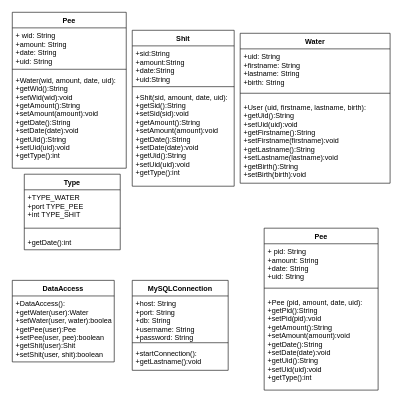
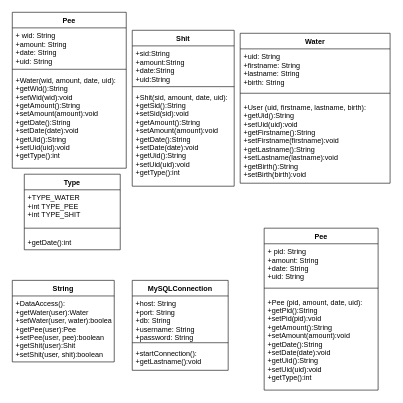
  <mxCell id="0" />
  <mxCell id="1" parent="0" />
  <mxCell id="2" value="Pee" style="swimlane;fontStyle=1;align=center;verticalAlign=top;childLayout=stackLayout;horizontal=1;startSize=26;horizontalStack=0;resizeParent=1;resizeParentMax=0;resizeLast=0;collapsible=1;marginBottom=0;" vertex="1" parent="1"><mxGeometry x="440" y="380" width="190" height="270" as="geometry"><mxRectangle x="90" y="100" width="50" height="26" as="alternateBounds" /></mxGeometry></mxCell>
  <mxCell id="3" value="+ pid: String&#10;+amount: String&#10;+date: String&#10;+uid: String&#10;&#10;&#10;" style="text;strokeColor=none;fillColor=none;align=left;verticalAlign=top;spacingLeft=4;spacingRight=4;overflow=hidden;rotatable=0;points=[[0,0.5],[1,0.5]];portConstraint=eastwest;" vertex="1" parent="2"><mxGeometry y="26" width="190" height="64" as="geometry" /></mxCell>
  <mxCell id="4" value="" style="line;strokeWidth=1;fillColor=none;align=left;verticalAlign=middle;spacingTop=-1;spacingLeft=3;spacingRight=3;rotatable=0;labelPosition=right;points=[];portConstraint=eastwest;" vertex="1" parent="2"><mxGeometry y="90" width="190" height="20" as="geometry" /></mxCell>
  <mxCell id="5" value="+Pee (pid, amount, date, uid):&#10;+getPid():String&#10;+setPid(pid):void&#10;+getAmount():String&#10;+setAmount(amount):void&#10;+getDate():String&#10;+setDate(date):void&#10;+getUid():String&#10;+setUid(uid):void&#10;+getType():int&#10;&#10;" style="text;strokeColor=none;fillColor=none;align=left;verticalAlign=top;spacingLeft=4;spacingRight=4;overflow=hidden;rotatable=0;points=[[0,0.5],[1,0.5]];portConstraint=eastwest;" vertex="1" parent="2"><mxGeometry y="110" width="190" height="160" as="geometry" /></mxCell>
  <mxCell id="6" value="Shit" style="swimlane;fontStyle=1;align=center;verticalAlign=top;childLayout=stackLayout;horizontal=1;startSize=26;horizontalStack=0;resizeParent=1;resizeParentMax=0;resizeLast=0;collapsible=1;marginBottom=0;" vertex="1" parent="1"><mxGeometry x="220" y="50" width="170" height="260" as="geometry"><mxRectangle x="370" y="100" width="60" height="26" as="alternateBounds" /></mxGeometry></mxCell>
  <mxCell id="7" value="+sid:String&#10;+amount:String&#10;+date:String&#10;+uid:String" style="text;strokeColor=none;fillColor=none;align=left;verticalAlign=top;spacingLeft=4;spacingRight=4;overflow=hidden;rotatable=0;points=[[0,0.5],[1,0.5]];portConstraint=eastwest;" vertex="1" parent="6"><mxGeometry y="26" width="170" height="64" as="geometry" /></mxCell>
  <mxCell id="8" value="" style="line;strokeWidth=1;fillColor=none;align=left;verticalAlign=middle;spacingTop=-1;spacingLeft=3;spacingRight=3;rotatable=0;labelPosition=right;points=[];portConstraint=eastwest;" vertex="1" parent="6"><mxGeometry y="90" width="170" height="8" as="geometry" /></mxCell>
  <mxCell id="9" value="+Shit(sid, amount, date, uid):&#10;+getSid():String&#10;+setSid(sid):void&#10;+getAmount():String&#10;+setAmount(amount):void&#10;+getDate():String&#10;+setDate(date):void&#10;+getUid():String&#10;+setUid(uid):void&#10;+getType():int&#10;&#10;" style="text;strokeColor=none;fillColor=none;align=left;verticalAlign=top;spacingLeft=4;spacingRight=4;overflow=hidden;rotatable=0;points=[[0,0.5],[1,0.5]];portConstraint=eastwest;" vertex="1" parent="6"><mxGeometry y="98" width="170" height="162" as="geometry" /></mxCell>
  <mxCell id="10" value="Pee" style="swimlane;fontStyle=1;align=center;verticalAlign=top;childLayout=stackLayout;horizontal=1;startSize=26;horizontalStack=0;resizeParent=1;resizeParentMax=0;resizeLast=0;collapsible=1;marginBottom=0;" vertex="1" parent="1"><mxGeometry x="20" y="20" width="190" height="260" as="geometry"><mxRectangle x="150" y="100" width="50" height="26" as="alternateBounds" /></mxGeometry></mxCell>
  <mxCell id="11" value="+ wid: String&#10;+amount: String&#10;+date: String&#10;+uid: String&#10;&#10;&#10;" style="text;strokeColor=none;fillColor=none;align=left;verticalAlign=top;spacingLeft=4;spacingRight=4;overflow=hidden;rotatable=0;points=[[0,0.5],[1,0.5]];portConstraint=eastwest;" vertex="1" parent="10"><mxGeometry y="26" width="190" height="64" as="geometry" /></mxCell>
  <mxCell id="12" value="" style="line;strokeWidth=1;fillColor=none;align=left;verticalAlign=middle;spacingTop=-1;spacingLeft=3;spacingRight=3;rotatable=0;labelPosition=right;points=[];portConstraint=eastwest;" vertex="1" parent="10"><mxGeometry y="90" width="190" height="10" as="geometry" /></mxCell>
  <mxCell id="13" value="+Water(wid, amount, date, uid):&#10;+getWid():String&#10;+setWid(wid):void&#10;+getAmount():String&#10;+setAmount(amount):void&#10;+getDate():String&#10;+setDate(date):void&#10;+getUid():String&#10;+setUid(uid):void&#10;+getType():int&#10;&#10;" style="text;strokeColor=none;fillColor=none;align=left;verticalAlign=top;spacingLeft=4;spacingRight=4;overflow=hidden;rotatable=0;points=[[0,0.5],[1,0.5]];portConstraint=eastwest;" vertex="1" parent="10"><mxGeometry y="100" width="190" height="160" as="geometry" /></mxCell>
  <mxCell id="14" value="Type" style="swimlane;fontStyle=1;align=center;verticalAlign=top;childLayout=stackLayout;horizontal=1;startSize=26;horizontalStack=0;resizeParent=1;resizeParentMax=0;resizeLast=0;collapsible=1;marginBottom=0;" vertex="1" parent="1"><mxGeometry x="40" y="290" width="160" height="126" as="geometry"><mxRectangle x="220" y="100" width="60" height="26" as="alternateBounds" /></mxGeometry></mxCell>
- <mxCell id="15" value="+TYPE_WATER &#10;+port TYPE_PEE&#10;+int TYPE_SHIT" style="text;strokeColor=none;fillColor=none;align=left;verticalAlign=top;spacingLeft=4;spacingRight=4;overflow=hidden;rotatable=0;points=[[0,0.5],[1,0.5]];portConstraint=eastwest;" vertex="1" parent="14"><mxGeometry y="26" width="160" height="54" as="geometry" /></mxCell>
+ <mxCell id="15" value="+TYPE_WATER &#10;+int TYPE_PEE&#10;+int TYPE_SHIT" style="text;strokeColor=none;fillColor=none;align=left;verticalAlign=top;spacingLeft=4;spacingRight=4;overflow=hidden;rotatable=0;points=[[0,0.5],[1,0.5]];portConstraint=eastwest;" vertex="1" parent="14"><mxGeometry y="26" width="160" height="54" as="geometry" /></mxCell>
  <mxCell id="16" value="" style="line;strokeWidth=1;fillColor=none;align=left;verticalAlign=middle;spacingTop=-1;spacingLeft=3;spacingRight=3;rotatable=0;labelPosition=right;points=[];portConstraint=eastwest;" vertex="1" parent="14"><mxGeometry y="80" width="160" height="20" as="geometry" /></mxCell>
  <mxCell id="17" value="+getDate():int" style="text;strokeColor=none;fillColor=none;align=left;verticalAlign=top;spacingLeft=4;spacingRight=4;overflow=hidden;rotatable=0;points=[[0,0.5],[1,0.5]];portConstraint=eastwest;" vertex="1" parent="14"><mxGeometry y="100" width="160" height="26" as="geometry" /></mxCell>
  <mxCell id="18" value="Water" style="swimlane;fontStyle=1;align=center;verticalAlign=top;childLayout=stackLayout;horizontal=1;startSize=26;horizontalStack=0;resizeParent=1;resizeParentMax=0;resizeLast=0;collapsible=1;marginBottom=0;" vertex="1" parent="1"><mxGeometry x="400" y="55" width="250" height="250" as="geometry"><mxRectangle x="290" y="100" width="50" height="26" as="alternateBounds" /></mxGeometry></mxCell>
  <mxCell id="19" value="+uid: String&#10;+firstname: String&#10;+lastname: String &#10;+birth: String" style="text;strokeColor=none;fillColor=none;align=left;verticalAlign=top;spacingLeft=4;spacingRight=4;overflow=hidden;rotatable=0;points=[[0,0.5],[1,0.5]];portConstraint=eastwest;" vertex="1" parent="18"><mxGeometry y="26" width="250" height="64" as="geometry" /></mxCell>
  <mxCell id="20" value="" style="line;strokeWidth=1;fillColor=none;align=left;verticalAlign=middle;spacingTop=-1;spacingLeft=3;spacingRight=3;rotatable=0;labelPosition=right;points=[];portConstraint=eastwest;" vertex="1" parent="18"><mxGeometry y="90" width="250" height="20" as="geometry" /></mxCell>
  <mxCell id="21" value="+User (uid, firstname, lastname, birth):&#10;+getUid():String&#10;+setUid(uid):void&#10;+getFirstname():String&#10;+setFirstname(firstname):void&#10;+getLastname():String&#10;+setLastname(lastname):void&#10;+getBirth():String&#10;+setBirth(birth):void&#10;" style="text;strokeColor=none;fillColor=none;align=left;verticalAlign=top;spacingLeft=4;spacingRight=4;overflow=hidden;rotatable=0;points=[[0,0.5],[1,0.5]];portConstraint=eastwest;" vertex="1" parent="18"><mxGeometry y="110" width="250" height="140" as="geometry" /></mxCell>
- <mxCell id="22" value="DataAccess" style="swimlane;fontStyle=1;align=center;verticalAlign=top;childLayout=stackLayout;horizontal=1;startSize=26;horizontalStack=0;resizeParent=1;resizeParentMax=0;resizeLast=0;collapsible=1;marginBottom=0;" vertex="1" parent="1"><mxGeometry x="20" y="467" width="170" height="136" as="geometry"><mxRectangle x="90" y="170" width="100" height="26" as="alternateBounds" /></mxGeometry></mxCell>
+ <mxCell id="22" value="String" style="swimlane;fontStyle=1;align=center;verticalAlign=top;childLayout=stackLayout;horizontal=1;startSize=26;horizontalStack=0;resizeParent=1;resizeParentMax=0;resizeLast=0;collapsible=1;marginBottom=0;" vertex="1" parent="1"><mxGeometry x="20" y="467" width="170" height="136" as="geometry"><mxRectangle x="90" y="170" width="100" height="26" as="alternateBounds" /></mxGeometry></mxCell>
  <mxCell id="23" value="+DataAccess():&#10;+getWater(user):Water&#10;+setWater(user, water):boolean&#10;+getPee(user):Pee&#10;+setPee(user, pee):boolean&#10;+getShit(user):Shit&#10;+setShit(user, shit):boolean&#10;" style="text;strokeColor=none;fillColor=none;align=left;verticalAlign=top;spacingLeft=4;spacingRight=4;overflow=hidden;rotatable=0;points=[[0,0.5],[1,0.5]];portConstraint=eastwest;" vertex="1" parent="22"><mxGeometry y="26" width="170" height="110" as="geometry" /></mxCell>
  <mxCell id="24" value="MySQLConnection" style="swimlane;fontStyle=1;align=center;verticalAlign=top;childLayout=stackLayout;horizontal=1;startSize=26;horizontalStack=0;resizeParent=1;resizeParentMax=0;resizeLast=0;collapsible=1;marginBottom=0;" vertex="1" parent="1"><mxGeometry x="220" y="467" width="160" height="150" as="geometry"><mxRectangle x="200" y="170" width="140" height="26" as="alternateBounds" /></mxGeometry></mxCell>
  <mxCell id="25" value="+host: String&#10;+port: String &#10;+db: String &#10;+username: String &#10;+password: String" style="text;strokeColor=none;fillColor=none;align=left;verticalAlign=top;spacingLeft=4;spacingRight=4;overflow=hidden;rotatable=0;points=[[0,0.5],[1,0.5]];portConstraint=eastwest;" vertex="1" parent="24"><mxGeometry y="26" width="160" height="74" as="geometry" /></mxCell>
  <mxCell id="26" value="" style="line;strokeWidth=1;fillColor=none;align=left;verticalAlign=middle;spacingTop=-1;spacingLeft=3;spacingRight=3;rotatable=0;labelPosition=right;points=[];portConstraint=eastwest;" vertex="1" parent="24"><mxGeometry y="100" width="160" height="8" as="geometry" /></mxCell>
  <mxCell id="27" value="+startConnection():&#10;+getLastname():void" style="text;strokeColor=none;fillColor=none;align=left;verticalAlign=top;spacingLeft=4;spacingRight=4;overflow=hidden;rotatable=0;points=[[0,0.5],[1,0.5]];portConstraint=eastwest;" vertex="1" parent="24"><mxGeometry y="108" width="160" height="42" as="geometry" /></mxCell>
